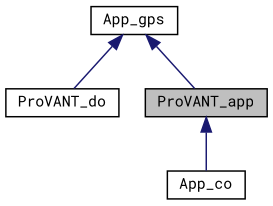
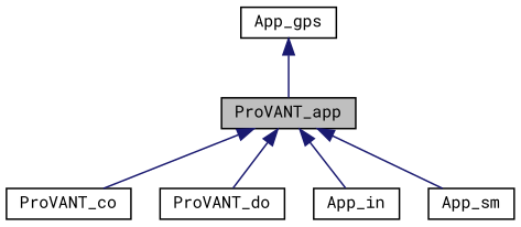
  digraph {
    fontname="Roboto Mono"
    rankdir=TB
    node [color=black fillcolor=white fontname="Roboto Mono" fontsize=10 shape=record style=filled]
    edge [color=midnightblue dir=back fontname="Roboto Mono" fontsize=10 labelfontname=Helvetica labelfontsize=10 shape=plaintext style=solid]
-   n1 [height=0.2 label=App_co width=0.4]
+   n1 [height=0.2 label=ProVANT_co width=0.4]
    n2 [height=0.2 label=ProVANT_do width=0.4]
    n3 [height=0.2 label=App_gps width=0.4]
    n4 [fillcolor=grey75 fontcolor=black height=0.2 label=ProVANT_app width=0.4]
+   n5 [height=0.2 label=App_in width=0.4]
+   n6 [height=0.2 label=App_sm width=0.4]
    n3 -> n4
    n4 -> n1
-   n3 -> n2
+   n4 -> n2
+   n4 -> n5
+   n4 -> n6
  }
